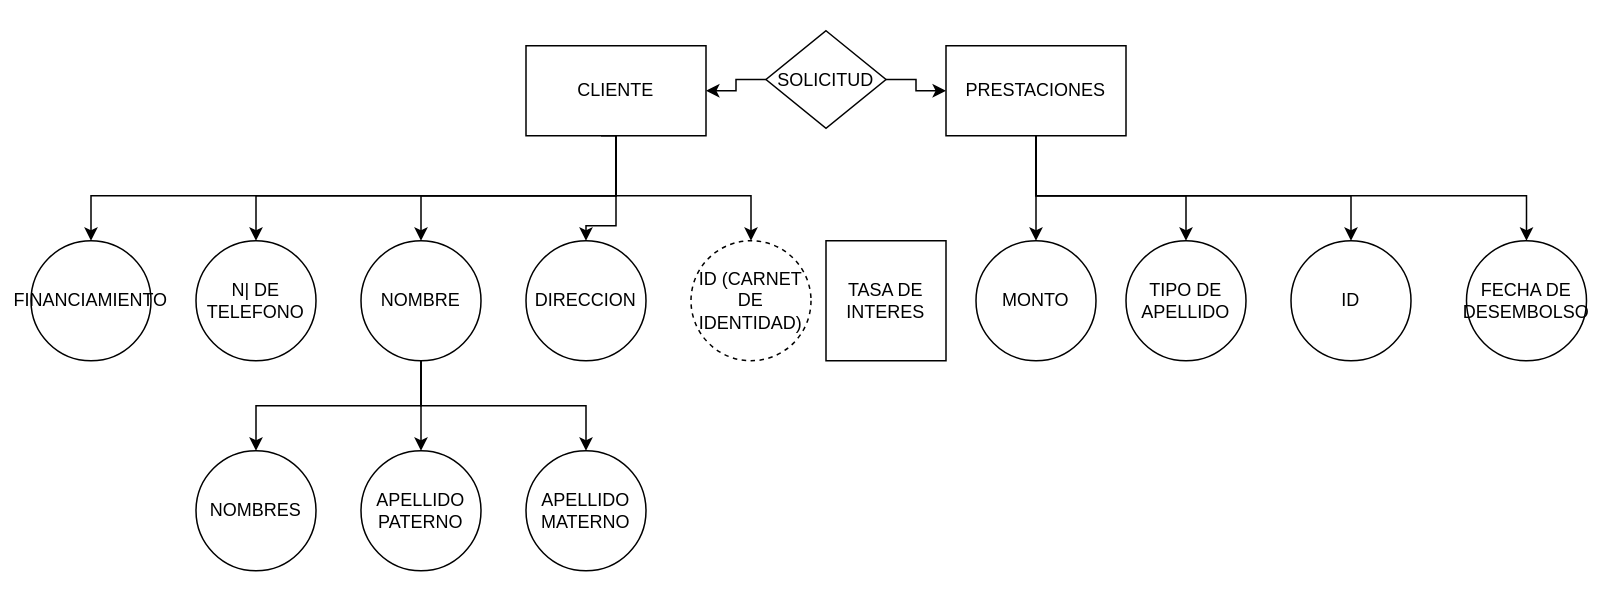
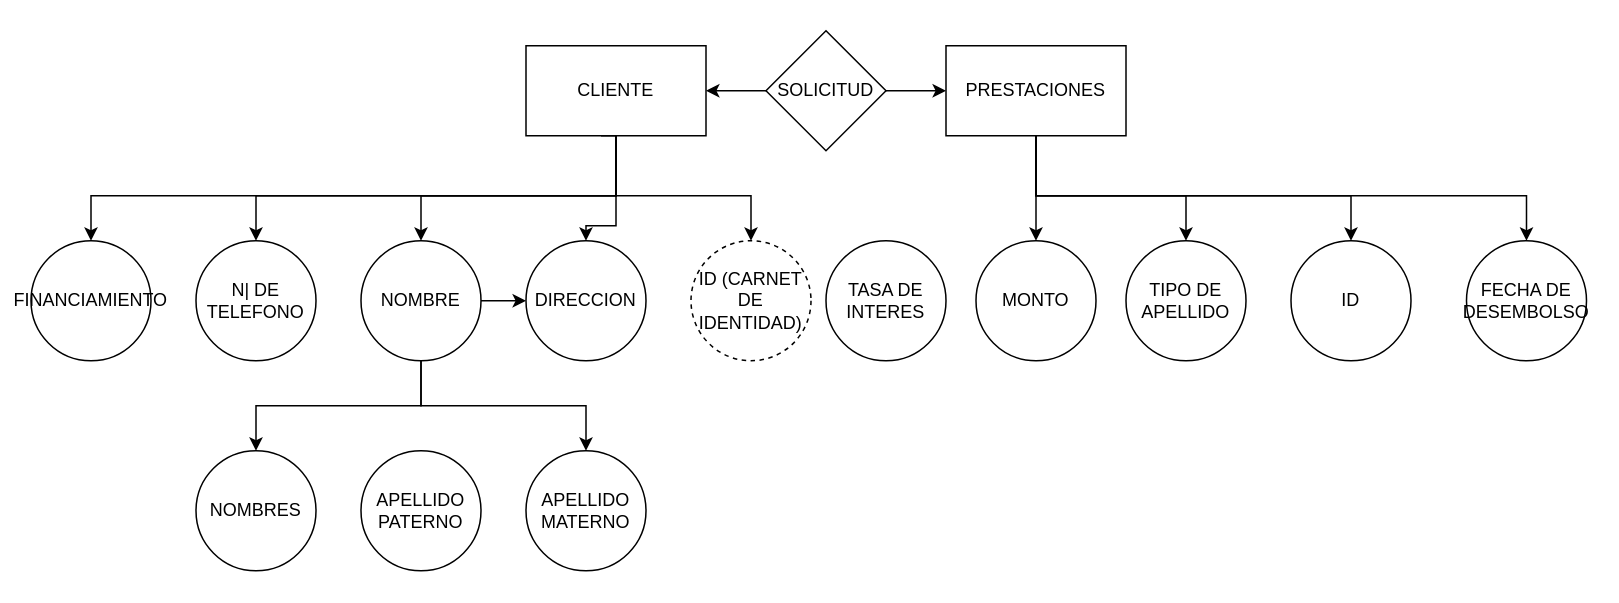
  <mxCell id="0" />
  <mxCell id="1" parent="0" />
  <mxCell id="2" value="" style="edgeStyle=orthogonalEdgeStyle;rounded=0;orthogonalLoop=1;jettySize=auto;html=1;" parent="1" source="4" target="15" edge="1"><mxGeometry relative="1" as="geometry" /></mxCell>
  <mxCell id="3" value="" style="edgeStyle=orthogonalEdgeStyle;rounded=0;orthogonalLoop=1;jettySize=auto;html=1;" parent="1" source="4" target="10" edge="1"><mxGeometry relative="1" as="geometry" /></mxCell>
- <mxCell id="4" value="SOLICITUD" style="rhombus;whiteSpace=wrap;html=1;" parent="1" vertex="1"><mxGeometry x="510" y="20" width="80" height="65" as="geometry" /></mxCell>
+ <mxCell id="4" value="SOLICITUD" style="rhombus;whiteSpace=wrap;html=1;" parent="1" vertex="1"><mxGeometry x="510" y="20" width="80" height="80" as="geometry" /></mxCell>
  <mxCell id="5" value="" style="edgeStyle=orthogonalEdgeStyle;rounded=0;orthogonalLoop=1;jettySize=auto;html=1;" parent="1" source="10" target="19" edge="1"><mxGeometry relative="1" as="geometry"><Array as="points"><mxPoint x="410" y="130" /><mxPoint x="280" y="130" /></Array></mxGeometry></mxCell>
  <mxCell id="6" style="edgeStyle=orthogonalEdgeStyle;rounded=0;orthogonalLoop=1;jettySize=auto;html=1;entryX=0.5;entryY=0;entryDx=0;entryDy=0;" parent="1" edge="1"><mxGeometry relative="1" as="geometry"><mxPoint x="400" y="90" as="sourcePoint" /><mxPoint x="390" y="160" as="targetPoint" /><Array as="points"><mxPoint x="410" y="90" /><mxPoint x="410" y="150" /><mxPoint x="390" y="150" /></Array></mxGeometry></mxCell>
  <mxCell id="7" style="edgeStyle=orthogonalEdgeStyle;rounded=0;orthogonalLoop=1;jettySize=auto;html=1;entryX=0.5;entryY=0;entryDx=0;entryDy=0;" parent="1" source="10" target="21" edge="1"><mxGeometry relative="1" as="geometry"><Array as="points"><mxPoint x="410" y="130" /><mxPoint x="500" y="130" /></Array></mxGeometry></mxCell>
  <mxCell id="8" style="edgeStyle=orthogonalEdgeStyle;rounded=0;orthogonalLoop=1;jettySize=auto;html=1;entryX=0.5;entryY=0;entryDx=0;entryDy=0;" edge="1" parent="1" source="10" target="26"><mxGeometry relative="1" as="geometry"><Array as="points"><mxPoint x="410" y="130" /><mxPoint x="170" y="130" /></Array></mxGeometry></mxCell>
  <mxCell id="9" style="edgeStyle=orthogonalEdgeStyle;rounded=0;orthogonalLoop=1;jettySize=auto;html=1;entryX=0.5;entryY=0;entryDx=0;entryDy=0;" edge="1" parent="1" source="10" target="27"><mxGeometry relative="1" as="geometry"><Array as="points"><mxPoint x="410" y="130" /><mxPoint x="60" y="130" /></Array></mxGeometry></mxCell>
  <mxCell id="10" value="CLIENTE" style="rounded=0;whiteSpace=wrap;html=1;" parent="1" vertex="1"><mxGeometry x="350" y="30" width="120" height="60" as="geometry" /></mxCell>
  <mxCell id="11" style="edgeStyle=orthogonalEdgeStyle;rounded=0;orthogonalLoop=1;jettySize=auto;html=1;exitX=1;exitY=0.5;exitDx=0;exitDy=0;entryX=0.5;entryY=0;entryDx=0;entryDy=0;" parent="1" source="15" target="24" edge="1"><mxGeometry relative="1" as="geometry"><mxPoint x="790" y="150" as="targetPoint" /><Array as="points"><mxPoint x="690" y="60" /><mxPoint x="690" y="130" /><mxPoint x="790" y="130" /></Array></mxGeometry></mxCell>
  <mxCell id="12" style="edgeStyle=orthogonalEdgeStyle;rounded=0;orthogonalLoop=1;jettySize=auto;html=1;entryX=0.5;entryY=0;entryDx=0;entryDy=0;" parent="1" source="15" target="23" edge="1"><mxGeometry relative="1" as="geometry" /></mxCell>
  <mxCell id="13" style="edgeStyle=orthogonalEdgeStyle;rounded=0;orthogonalLoop=1;jettySize=auto;html=1;entryX=0.5;entryY=0;entryDx=0;entryDy=0;" edge="1" parent="1" source="15" target="25"><mxGeometry relative="1" as="geometry"><Array as="points"><mxPoint x="690" y="130" /><mxPoint x="900" y="130" /></Array></mxGeometry></mxCell>
  <mxCell id="14" style="edgeStyle=orthogonalEdgeStyle;rounded=0;orthogonalLoop=1;jettySize=auto;html=1;entryX=0.5;entryY=0;entryDx=0;entryDy=0;" edge="1" parent="1" source="15" target="28"><mxGeometry relative="1" as="geometry"><Array as="points"><mxPoint x="690" y="130" /><mxPoint x="1017" y="130" /></Array></mxGeometry></mxCell>
  <mxCell id="15" value="&lt;font style=&quot;vertical-align: inherit;&quot;&gt;&lt;font style=&quot;vertical-align: inherit;&quot;&gt;PRESTACIONES&lt;/font&gt;&lt;/font&gt;" style="rounded=0;whiteSpace=wrap;html=1;" parent="1" vertex="1"><mxGeometry x="630" y="30" width="120" height="60" as="geometry" /></mxCell>
- <mxCell id="16" style="edgeStyle=orthogonalEdgeStyle;rounded=0;orthogonalLoop=1;jettySize=auto;html=1;entryX=0.5;entryY=0;entryDx=0;entryDy=0;" edge="1" parent="1" source="19" target="30"><mxGeometry relative="1" as="geometry" /></mxCell>
+ <mxCell id="16" style="edgeStyle=orthogonalEdgeStyle;rounded=0;orthogonalLoop=1;jettySize=auto;html=1;" edge="1" parent="1" source="19" target="20"><mxGeometry relative="1" as="geometry" /></mxCell>
  <mxCell id="17" style="edgeStyle=orthogonalEdgeStyle;rounded=0;orthogonalLoop=1;jettySize=auto;html=1;entryX=0.5;entryY=0;entryDx=0;entryDy=0;" edge="1" parent="1" source="19" target="31"><mxGeometry relative="1" as="geometry"><Array as="points"><mxPoint x="280" y="270" /><mxPoint x="390" y="270" /></Array></mxGeometry></mxCell>
  <mxCell id="18" style="edgeStyle=orthogonalEdgeStyle;rounded=0;orthogonalLoop=1;jettySize=auto;html=1;entryX=0.5;entryY=0;entryDx=0;entryDy=0;" edge="1" parent="1" source="19" target="29"><mxGeometry relative="1" as="geometry"><Array as="points"><mxPoint x="280" y="270" /><mxPoint x="170" y="270" /></Array></mxGeometry></mxCell>
  <mxCell id="19" value="NOMBRE" style="ellipse;whiteSpace=wrap;html=1;rounded=0;" parent="1" vertex="1"><mxGeometry x="240" y="160" width="80" height="80" as="geometry" /></mxCell>
  <mxCell id="20" value="DIRECCION" style="ellipse;whiteSpace=wrap;html=1;aspect=fixed;" parent="1" vertex="1"><mxGeometry x="350" y="160" width="80" height="80" as="geometry" /></mxCell>
  <mxCell id="21" value="ID (CARNET DE IDENTIDAD)" style="ellipse;whiteSpace=wrap;html=1;aspect=fixed;dashed=1;" parent="1" vertex="1"><mxGeometry x="460" y="160" width="80" height="80" as="geometry" /></mxCell>
- <mxCell id="22" value="TASA DE INTERES" style="whiteSpace=wrap;html=1;aspect=fixed;rounded=0;" parent="1" vertex="1"><mxGeometry x="550" y="160" width="80" height="80" as="geometry" /></mxCell>
+ <mxCell id="22" value="TASA DE INTERES" style="ellipse;whiteSpace=wrap;html=1;aspect=fixed;" parent="1" vertex="1"><mxGeometry x="550" y="160" width="80" height="80" as="geometry" /></mxCell>
  <mxCell id="23" value="MONTO" style="ellipse;whiteSpace=wrap;html=1;aspect=fixed;" parent="1" vertex="1"><mxGeometry x="650" y="160" width="80" height="80" as="geometry" /></mxCell>
  <mxCell id="24" value="TIPO DE APELLIDO" style="ellipse;whiteSpace=wrap;html=1;aspect=fixed;" parent="1" vertex="1"><mxGeometry x="750" y="160" width="80" height="80" as="geometry" /></mxCell>
  <mxCell id="25" value="ID" style="ellipse;whiteSpace=wrap;html=1;" vertex="1" parent="1"><mxGeometry x="860" y="160" width="80" height="80" as="geometry" /></mxCell>
  <mxCell id="26" value="N| DE TELEFONO" style="ellipse;whiteSpace=wrap;html=1;aspect=fixed;" vertex="1" parent="1"><mxGeometry x="130" y="160" width="80" height="80" as="geometry" /></mxCell>
  <mxCell id="27" value="FINANCIAMIENTO" style="ellipse;whiteSpace=wrap;html=1;aspect=fixed;" vertex="1" parent="1"><mxGeometry x="20" y="160" width="80" height="80" as="geometry" /></mxCell>
  <mxCell id="28" value="FECHA DE DESEMBOLSO" style="ellipse;whiteSpace=wrap;html=1;aspect=fixed;" vertex="1" parent="1"><mxGeometry x="977" y="160" width="80" height="80" as="geometry" /></mxCell>
  <mxCell id="29" value="NOMBRES" style="ellipse;whiteSpace=wrap;html=1;aspect=fixed;" vertex="1" parent="1"><mxGeometry x="130" y="300" width="80" height="80" as="geometry" /></mxCell>
  <mxCell id="30" value="APELLIDO PATERNO" style="ellipse;whiteSpace=wrap;html=1;aspect=fixed;" vertex="1" parent="1"><mxGeometry x="240" y="300" width="80" height="80" as="geometry" /></mxCell>
  <mxCell id="31" value="APELLIDO MATERNO" style="ellipse;whiteSpace=wrap;html=1;aspect=fixed;" vertex="1" parent="1"><mxGeometry x="350" y="300" width="80" height="80" as="geometry" /></mxCell>
